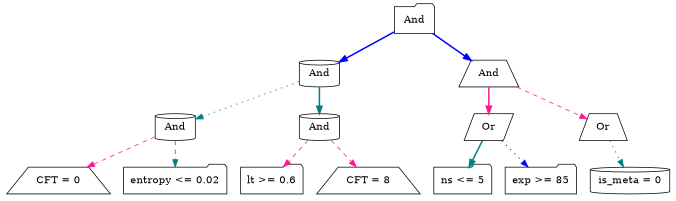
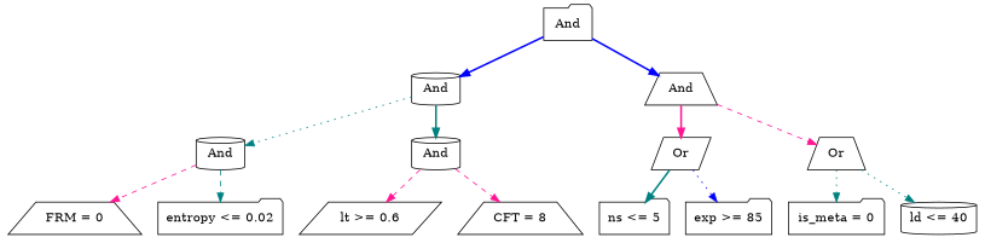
  digraph {
    node [shape=folder]
    edge [color=teal style=bold]
    n1 [height=0.5 label=And width=0.75]
    n2 [height=0.5 label=And shape=cylinder width=0.75]
    n3 [height=0.5 label=And shape=trapezium width=0.75]
    n4 [height=0.5 label=And shape=cylinder width=0.75]
    n5 [height=0.5 label=And shape=cylinder width=0.75]
    n6 [height=0.5 label=Or shape=parallelogram width=0.75]
    n7 [height=0.5 label=Or shape=trapezium width=0.75]
-   n8 [height=0.5 label="CFT = 0" shape=trapezium width=1.2457]
+   n8 [height=0.5 label="FRM = 0" shape=trapezium width=1.2457]
    n9 [height=0.5 label="entropy <= 0.02" width=1.9318]
-   n10 [height=0.5 label="lt >= 0.6" width=1.1735]
+   n10 [height=0.5 label="lt >= 0.6" shape=parallelogram width=1.1735]
    n11 [height=0.5 label="CFT = 8" shape=trapezium width=1.1916]
    n12 [height=0.5 label="ns <= 5" width=1.0832]
    n13 [height=0.5 label="exp >= 85" width=1.336]
-   n14 [height=0.5 label="is_meta = 0" shape=cylinder width=1.4804]
+   n14 [height=0.5 label="is_meta = 0" width=1.4804]
+   n15 [height=0.5 label="ld <= 40" shape=cylinder width=1.1735]
    n1 -> n2 [color=blue]
    n1 -> n3 [color=blue]
    n2 -> n4 [style=dotted]
    n2 -> n5
    n3 -> n6 [color=deeppink]
    n3 -> n7 [color=deeppink style=dashed]
    n4 -> n8 [color=deeppink style=dashed]
    n4 -> n9 [style=dashed]
    n5 -> n10 [color=deeppink style=dashed]
    n5 -> n11 [color=deeppink style=dashed]
    n6 -> n12
    n6 -> n13 [color=blue style=dotted]
    n7 -> n14 [style=dotted]
+   n7 -> n15 [style=dotted]
  }
